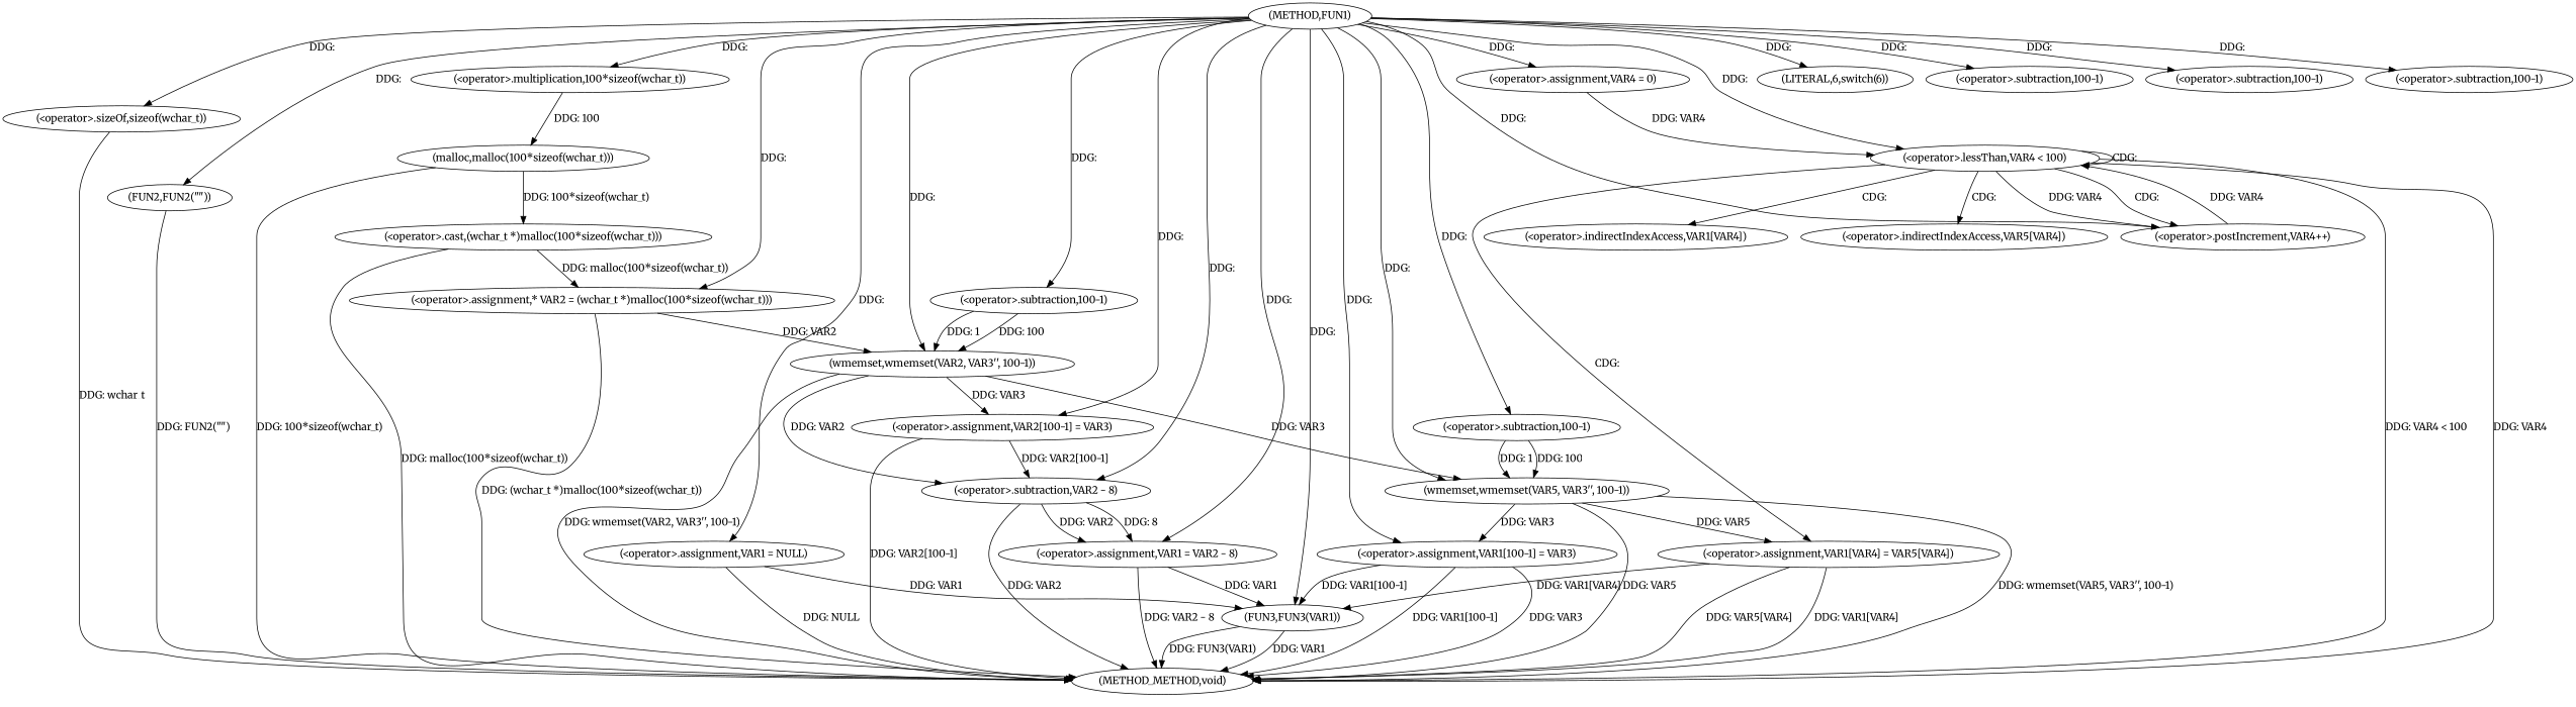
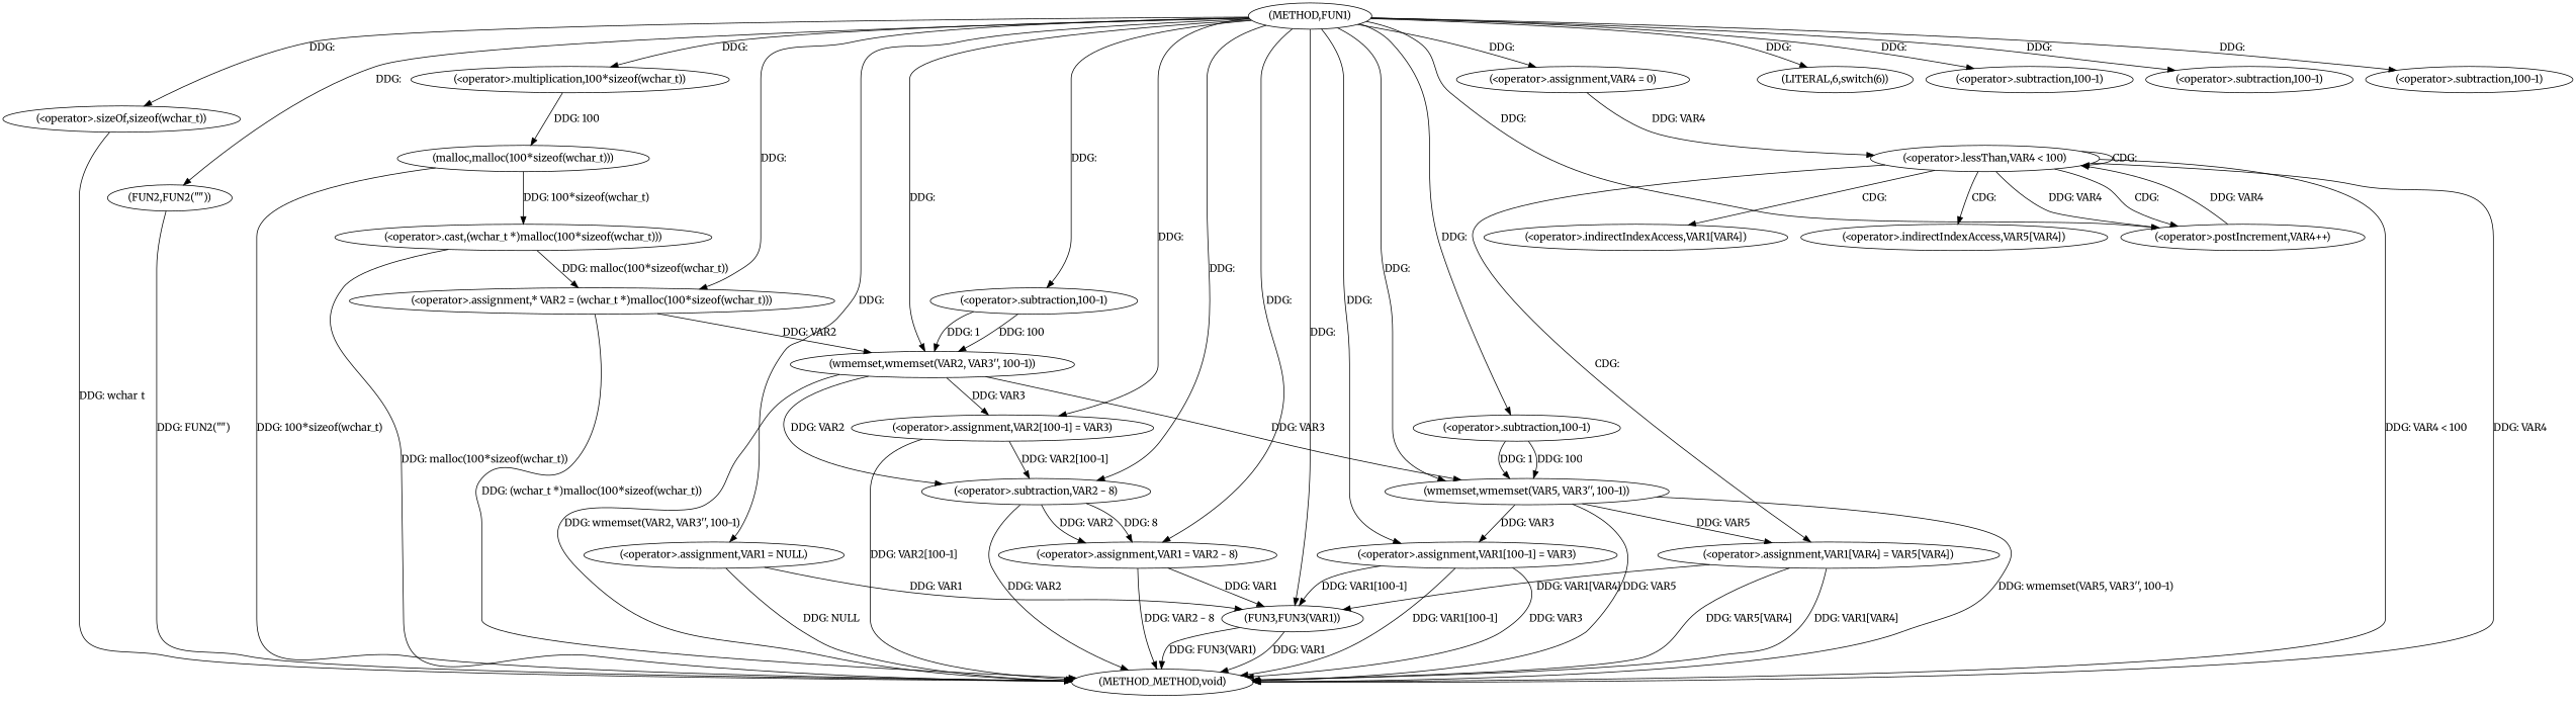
  digraph {
    fontname=Merriweather
    node [fontname=Merriweather]
    edge [fontname=Merriweather]
    n1 [label="(METHOD,FUN1)"]
    n2 [label="(<operator>.assignment,VAR1 = NULL)"]
    n3 [label="(LITERAL,6,switch(6))"]
    n4 [label="(<operator>.assignment,* VAR2 = (wchar_t *)malloc(100*sizeof(wchar_t)))"]
    n5 [label="(<operator>.multiplication,100*sizeof(wchar_t))"]
    n6 [label="(<operator>.sizeOf,sizeof(wchar_t))"]
    n7 [label="(wmemset,wmemset(VAR2, VAR3'', 100-1))"]
    n8 [label="(<operator>.subtraction,100-1)"]
    n9 [label="(<operator>.assignment,VAR2[100-1] = VAR3)"]
    n10 [label="(<operator>.subtraction,100-1)"]
    n11 [label="(<operator>.assignment,VAR1 = VAR2 - 8)"]
    n12 [label="(<operator>.subtraction,VAR2 - 8)"]
    n13 [label="(FUN2,FUN2(\"\"))"]
    n14 [label="(wmemset,wmemset(VAR5, VAR3'', 100-1))"]
    n15 [label="(<operator>.subtraction,100-1)"]
    n16 [label="(<operator>.subtraction,100-1)"]
    n17 [label="(<operator>.assignment,VAR4 = 0)"]
    n18 [label="(<operator>.lessThan,VAR4 < 100)"]
    n19 [label="(<operator>.postIncrement,VAR4++)"]
    n20 [label="(<operator>.assignment,VAR1[100-1] = VAR3)"]
    n21 [label="(<operator>.subtraction,100-1)"]
    n22 [label="(FUN3,FUN3(VAR1))"]
    n23 [label="(METHOD_METHOD,void)"]
    n24 [label="(malloc,malloc(100*sizeof(wchar_t)))"]
    n25 [label="(<operator>.assignment,VAR1[VAR4] = VAR5[VAR4])"]
    n26 [label="(<operator>.indirectIndexAccess,VAR1[VAR4])"]
    n27 [label="(<operator>.indirectIndexAccess,VAR5[VAR4])"]
    n28 [label="(<operator>.cast,(wchar_t *)malloc(100*sizeof(wchar_t)))"]
    n1 -> n2 [label="DDG: "]
    n1 -> n3 [label="DDG: "]
    n1 -> n4 [label="DDG: "]
    n1 -> n5 [label="DDG: "]
    n1 -> n6 [label="DDG: "]
    n1 -> n7 [label="DDG: "]
    n1 -> n8 [label="DDG: "]
    n1 -> n9 [label="DDG: "]
    n1 -> n10 [label="DDG: "]
    n1 -> n11 [label="DDG: "]
    n1 -> n12 [label="DDG: "]
    n1 -> n13 [label="DDG: "]
    n1 -> n14 [label="DDG: "]
    n1 -> n15 [label="DDG: "]
    n1 -> n16 [label="DDG: "]
    n1 -> n17 [label="DDG: "]
-   n1 -> n18 [label="DDG: "]
    n1 -> n19 [label="DDG: "]
    n1 -> n20 [label="DDG: "]
    n1 -> n21 [label="DDG: "]
    n1 -> n22 [label="DDG: "]
    n2 -> n22 [label="DDG: VAR1"]
    n2 -> n23 [label="DDG: NULL"]
    n4 -> n7 [label="DDG: VAR2"]
    n4 -> n23 [label="DDG: (wchar_t *)malloc(100*sizeof(wchar_t))"]
    n5 -> n24 [label="DDG: 100"]
    n6 -> n23 [label="DDG: wchar_t"]
    n7 -> n9 [label="DDG: VAR3"]
    n7 -> n12 [label="DDG: VAR2"]
    n7 -> n14 [label="DDG: VAR3"]
    n7 -> n23 [label="DDG: wmemset(VAR2, VAR3'', 100-1)"]
    n8 -> n7 [label="DDG: 100"]
    n8 -> n7 [label="DDG: 1"]
    n9 -> n12 [label="DDG: VAR2[100-1]"]
    n9 -> n23 [label="DDG: VAR2[100-1]"]
    n11 -> n22 [label="DDG: VAR1"]
    n11 -> n23 [label="DDG: VAR2 - 8"]
    n12 -> n11 [label="DDG: VAR2"]
    n12 -> n11 [label="DDG: 8"]
    n12 -> n23 [label="DDG: VAR2"]
    n13 -> n23 [label="DDG: FUN2(\"\")"]
    n14 -> n20 [label="DDG: VAR3"]
    n14 -> n23 [label="DDG: VAR5"]
    n14 -> n23 [label="DDG: wmemset(VAR5, VAR3'', 100-1)"]
    n14 -> n25 [label="DDG: VAR5"]
    n15 -> n14 [label="DDG: 100"]
    n15 -> n14 [label="DDG: 1"]
    n17 -> n18 [label="DDG: VAR4"]
    n18 -> n18 [label="CDG: "]
    n18 -> n19 [label="DDG: VAR4"]
    n18 -> n19 [label="CDG: "]
    n18 -> n23 [label="DDG: VAR4 < 100"]
    n18 -> n23 [label="DDG: VAR4"]
    n18 -> n25 [label="CDG: "]
    n18 -> n26 [label="CDG: "]
    n18 -> n27 [label="CDG: "]
    n19 -> n18 [label="DDG: VAR4"]
    n20 -> n22 [label="DDG: VAR1[100-1]"]
    n20 -> n23 [label="DDG: VAR1[100-1]"]
    n20 -> n23 [label="DDG: VAR3"]
    n22 -> n23 [label="DDG: VAR1"]
    n22 -> n23 [label="DDG: FUN3(VAR1)"]
    n24 -> n23 [label="DDG: 100*sizeof(wchar_t)"]
    n24 -> n28 [label="DDG: 100*sizeof(wchar_t)"]
    n25 -> n22 [label="DDG: VAR1[VAR4]"]
    n25 -> n23 [label="DDG: VAR1[VAR4]"]
    n25 -> n23 [label="DDG: VAR5[VAR4]"]
    n28 -> n4 [label="DDG: malloc(100*sizeof(wchar_t))"]
    n28 -> n23 [label="DDG: malloc(100*sizeof(wchar_t))"]
  }
